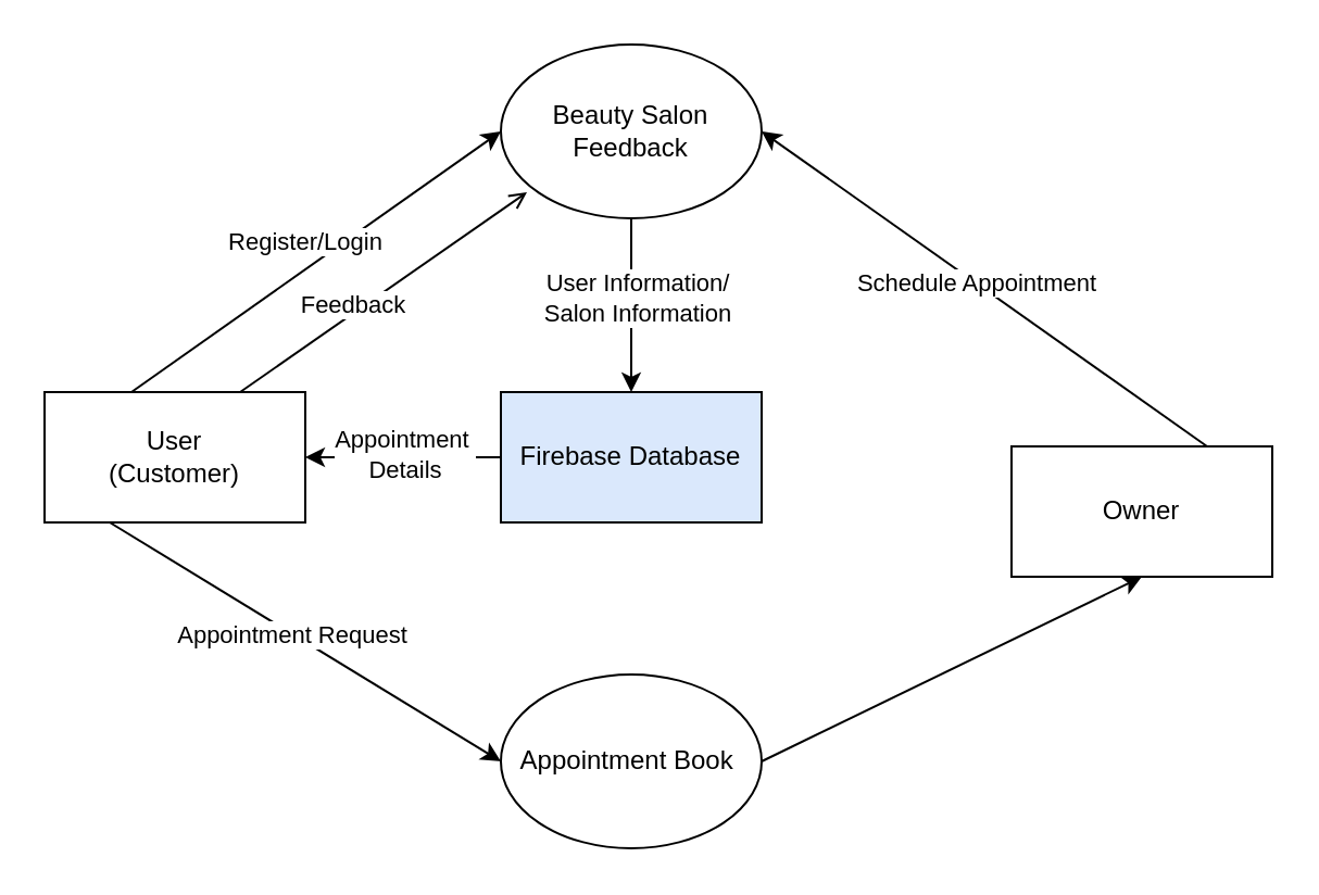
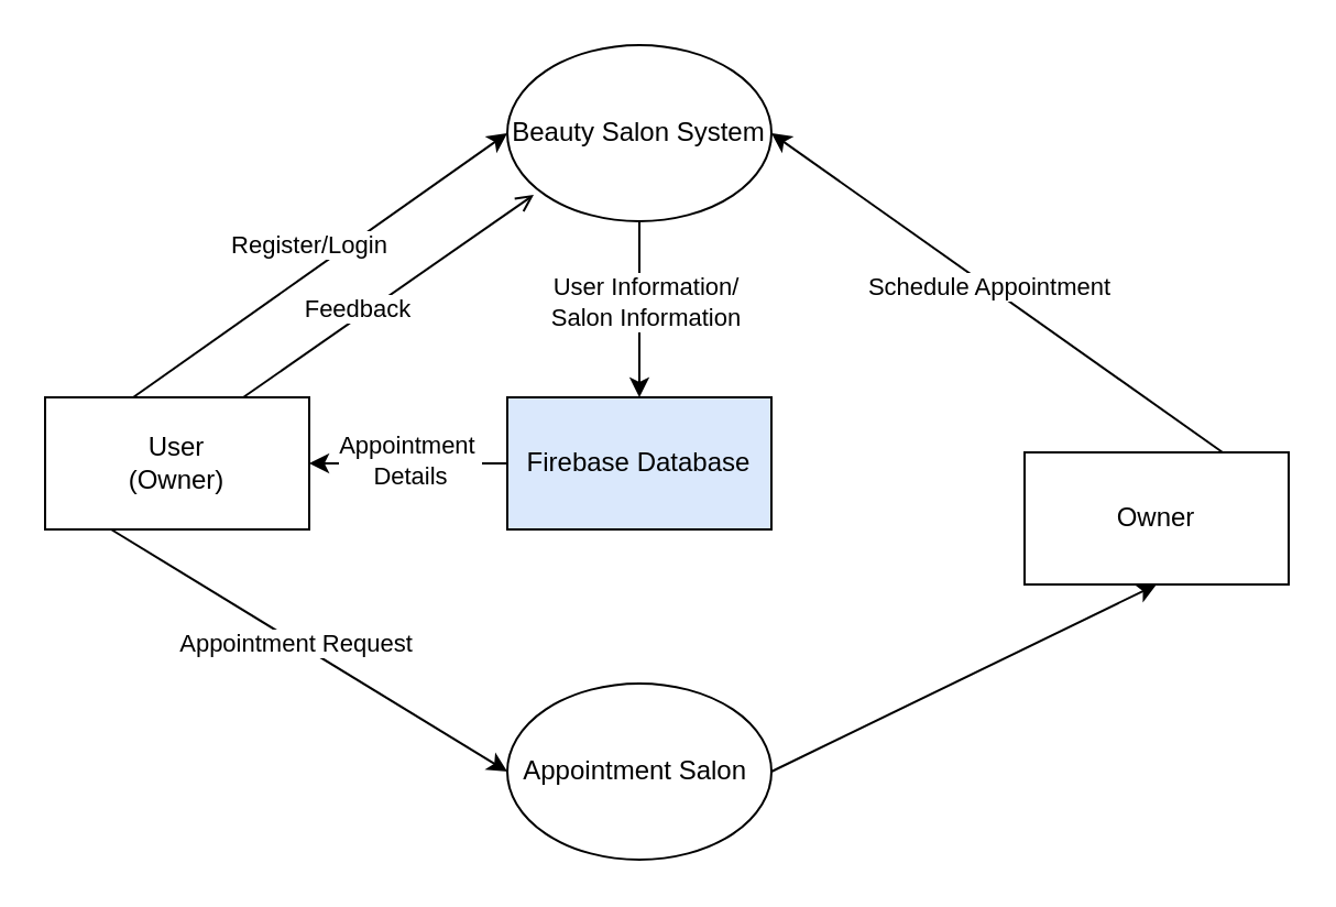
  <mxCell id="0" />
  <mxCell id="1" parent="0" />
- <mxCell id="2" value="Beauty Salon Feedback" style="ellipse;whiteSpace=wrap;html=1;" vertex="1" parent="1"><mxGeometry x="230" y="20" width="120" height="80" as="geometry" /></mxCell>
- <mxCell id="3" value="Appointment Book&amp;nbsp;" style="ellipse;whiteSpace=wrap;html=1;" vertex="1" parent="1"><mxGeometry x="230" y="310" width="120" height="80" as="geometry" /></mxCell>
- <mxCell id="4" value="User&lt;div&gt;(Customer)&lt;/div&gt;" style="rounded=0;whiteSpace=wrap;html=1;" vertex="1" parent="1"><mxGeometry x="20" y="180" width="120" height="60" as="geometry" /></mxCell>
+ <mxCell id="2" value="Beauty Salon System" style="ellipse;whiteSpace=wrap;html=1;" vertex="1" parent="1"><mxGeometry x="230" y="20" width="120" height="80" as="geometry" /></mxCell>
+ <mxCell id="3" value="Appointment Salon&amp;nbsp;" style="ellipse;whiteSpace=wrap;html=1;" vertex="1" parent="1"><mxGeometry x="230" y="310" width="120" height="80" as="geometry" /></mxCell>
+ <mxCell id="4" value="User&lt;div&gt;(Owner)&lt;/div&gt;" style="rounded=0;whiteSpace=wrap;html=1;" vertex="1" parent="1"><mxGeometry x="20" y="180" width="120" height="60" as="geometry" /></mxCell>
  <mxCell id="5" value="Owner" style="rounded=0;whiteSpace=wrap;html=1;" vertex="1" parent="1"><mxGeometry x="465" y="205" width="120" height="60" as="geometry" /></mxCell>
  <mxCell id="6" value="" style="endArrow=classic;html=1;rounded=0;entryX=0;entryY=0.5;entryDx=0;entryDy=0;" edge="1" parent="1" target="2"><mxGeometry width="50" height="50" relative="1" as="geometry"><mxPoint x="60" y="180" as="sourcePoint" /><mxPoint x="110" y="130" as="targetPoint" /></mxGeometry></mxCell>
  <mxCell id="7" value="Register/Login" style="edgeLabel;html=1;align=center;verticalAlign=middle;resizable=0;points=[];" vertex="1" connectable="0" parent="6"><mxGeometry x="-0.441" y="8" relative="1" as="geometry"><mxPoint x="37" y="-30" as="offset" /></mxGeometry></mxCell>
  <mxCell id="8" value="" style="endArrow=classic;html=1;rounded=0;exitX=0.25;exitY=1;exitDx=0;exitDy=0;entryX=0;entryY=0.5;entryDx=0;entryDy=0;" edge="1" parent="1" source="4" target="3"><mxGeometry width="50" height="50" relative="1" as="geometry"><mxPoint x="150" y="375" as="sourcePoint" /><mxPoint x="200" y="325" as="targetPoint" /></mxGeometry></mxCell>
  <mxCell id="9" value="Appointment Request" style="edgeLabel;html=1;align=center;verticalAlign=middle;resizable=0;points=[];" vertex="1" connectable="0" parent="8"><mxGeometry x="-0.068" relative="1" as="geometry"><mxPoint as="offset" /></mxGeometry></mxCell>
  <mxCell id="10" value="" style="endArrow=classic;html=1;rounded=0;entryX=0.5;entryY=1;entryDx=0;entryDy=0;exitX=1;exitY=0.5;exitDx=0;exitDy=0;" edge="1" parent="1" source="3" target="5"><mxGeometry width="50" height="50" relative="1" as="geometry"><mxPoint x="260" y="390" as="sourcePoint" /><mxPoint x="310" y="340" as="targetPoint" /></mxGeometry></mxCell>
  <mxCell id="11" value="" style="endArrow=classic;html=1;rounded=0;entryX=1;entryY=0.5;entryDx=0;entryDy=0;exitX=0.75;exitY=0;exitDx=0;exitDy=0;" edge="1" parent="1" source="5" target="2"><mxGeometry width="50" height="50" relative="1" as="geometry"><mxPoint x="330" y="210" as="sourcePoint" /><mxPoint x="380" y="160" as="targetPoint" /></mxGeometry></mxCell>
  <mxCell id="12" value="Schedule Appointment" style="edgeLabel;html=1;align=center;verticalAlign=middle;resizable=0;points=[];" vertex="1" connectable="0" parent="11"><mxGeometry x="0.04" relative="1" as="geometry"><mxPoint as="offset" /></mxGeometry></mxCell>
  <mxCell id="13" value="" style="endArrow=open;html=1;rounded=0;exitX=0.75;exitY=0;exitDx=0;exitDy=0;entryX=0.1;entryY=0.85;entryDx=0;entryDy=0;entryPerimeter=0;" edge="1" parent="1" source="4" target="2"><mxGeometry width="50" height="50" relative="1" as="geometry"><mxPoint x="150" y="160" as="sourcePoint" /><mxPoint x="200" y="110" as="targetPoint" /></mxGeometry></mxCell>
  <mxCell id="14" value="Feedback" style="edgeLabel;html=1;align=center;verticalAlign=middle;resizable=0;points=[];" vertex="1" connectable="0" parent="13"><mxGeometry x="-0.196" y="4" relative="1" as="geometry"><mxPoint as="offset" /></mxGeometry></mxCell>
  <mxCell id="15" style="edgeStyle=orthogonalEdgeStyle;rounded=0;orthogonalLoop=1;jettySize=auto;html=1;exitX=0;exitY=0.5;exitDx=0;exitDy=0;entryX=1;entryY=0.5;entryDx=0;entryDy=0;" edge="1" parent="1" source="17" target="4"><mxGeometry relative="1" as="geometry" /></mxCell>
  <mxCell id="16" value="Appointment&amp;nbsp;&lt;div&gt;Details&lt;/div&gt;" style="edgeLabel;html=1;align=center;verticalAlign=middle;resizable=0;points=[];" vertex="1" connectable="0" parent="15"><mxGeometry y="-2" relative="1" as="geometry"><mxPoint as="offset" /></mxGeometry></mxCell>
  <mxCell id="17" value="Firebase Database" style="rounded=0;whiteSpace=wrap;html=1;fillColor=#dae8fc;" vertex="1" parent="1"><mxGeometry x="230" y="180" width="120" height="60" as="geometry" /></mxCell>
  <mxCell id="18" value="" style="endArrow=classic;html=1;rounded=0;exitX=0.5;exitY=1;exitDx=0;exitDy=0;entryX=0.5;entryY=0;entryDx=0;entryDy=0;" edge="1" parent="1" source="2" target="17"><mxGeometry width="50" height="50" relative="1" as="geometry"><mxPoint x="260" y="390" as="sourcePoint" /><mxPoint x="310" y="340" as="targetPoint" /></mxGeometry></mxCell>
  <mxCell id="19" value="User Information/&lt;div&gt;Salon Information&lt;/div&gt;" style="edgeLabel;html=1;align=center;verticalAlign=middle;resizable=0;points=[];" vertex="1" connectable="0" parent="18"><mxGeometry x="-0.1" y="2" relative="1" as="geometry"><mxPoint as="offset" /></mxGeometry></mxCell>
